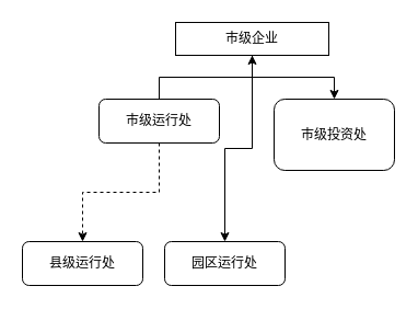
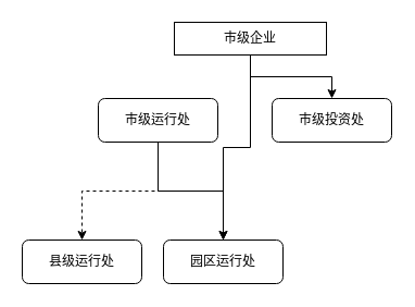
  <mxCell id="0" />
  <mxCell id="1" parent="0" />
  <mxCell id="2" style="edgeStyle=orthogonalEdgeStyle;rounded=0;orthogonalLoop=1;jettySize=auto;html=1;" edge="1" parent="1" source="4" target="10"><mxGeometry relative="1" as="geometry" /></mxCell>
  <mxCell id="3" style="edgeStyle=orthogonalEdgeStyle;rounded=0;orthogonalLoop=1;jettySize=auto;html=1;entryX=0.5;entryY=0;entryDx=0;entryDy=0;" edge="1" parent="1" source="4" target="8"><mxGeometry relative="1" as="geometry" /></mxCell>
  <mxCell id="4" value="市级企业" style="rounded=0;whiteSpace=wrap;html=1;" vertex="1" parent="1"><mxGeometry x="160" y="20" width="140" height="30" as="geometry" /></mxCell>
  <mxCell id="5" style="edgeStyle=orthogonalEdgeStyle;rounded=0;orthogonalLoop=1;jettySize=auto;html=1;entryX=0.5;entryY=0;entryDx=0;entryDy=0;dashed=1;" edge="1" parent="1" source="7" target="9"><mxGeometry relative="1" as="geometry" /></mxCell>
- <mxCell id="6" style="edgeStyle=orthogonalEdgeStyle;rounded=0;orthogonalLoop=1;jettySize=auto;html=1;" edge="1" parent="1" source="7" target="4"><mxGeometry relative="1" as="geometry" /></mxCell>
+ <mxCell id="6" style="edgeStyle=orthogonalEdgeStyle;rounded=0;orthogonalLoop=1;jettySize=auto;html=1;entryX=0.5;entryY=0;entryDx=0;entryDy=0;" edge="1" parent="1" source="7" target="10"><mxGeometry relative="1" as="geometry" /></mxCell>
  <mxCell id="7" value="市级运行处" style="rounded=1;whiteSpace=wrap;html=1;" vertex="1" parent="1"><mxGeometry x="90" y="90" width="110" height="40" as="geometry" /></mxCell>
- <mxCell id="8" value="市级投资处" style="rounded=1;whiteSpace=wrap;html=1;" vertex="1" parent="1"><mxGeometry x="250" y="90" width="110" height="65" as="geometry" /></mxCell>
+ <mxCell id="8" value="市级投资处" style="rounded=1;whiteSpace=wrap;html=1;" vertex="1" parent="1"><mxGeometry x="250" y="90" width="110" height="40" as="geometry" /></mxCell>
  <mxCell id="9" value="县级运行处" style="rounded=1;whiteSpace=wrap;html=1;" vertex="1" parent="1"><mxGeometry x="20" y="220" width="110" height="40" as="geometry" /></mxCell>
  <mxCell id="10" value="园区运行处" style="rounded=1;whiteSpace=wrap;html=1;" vertex="1" parent="1"><mxGeometry x="150" y="220" width="110" height="40" as="geometry" /></mxCell>
